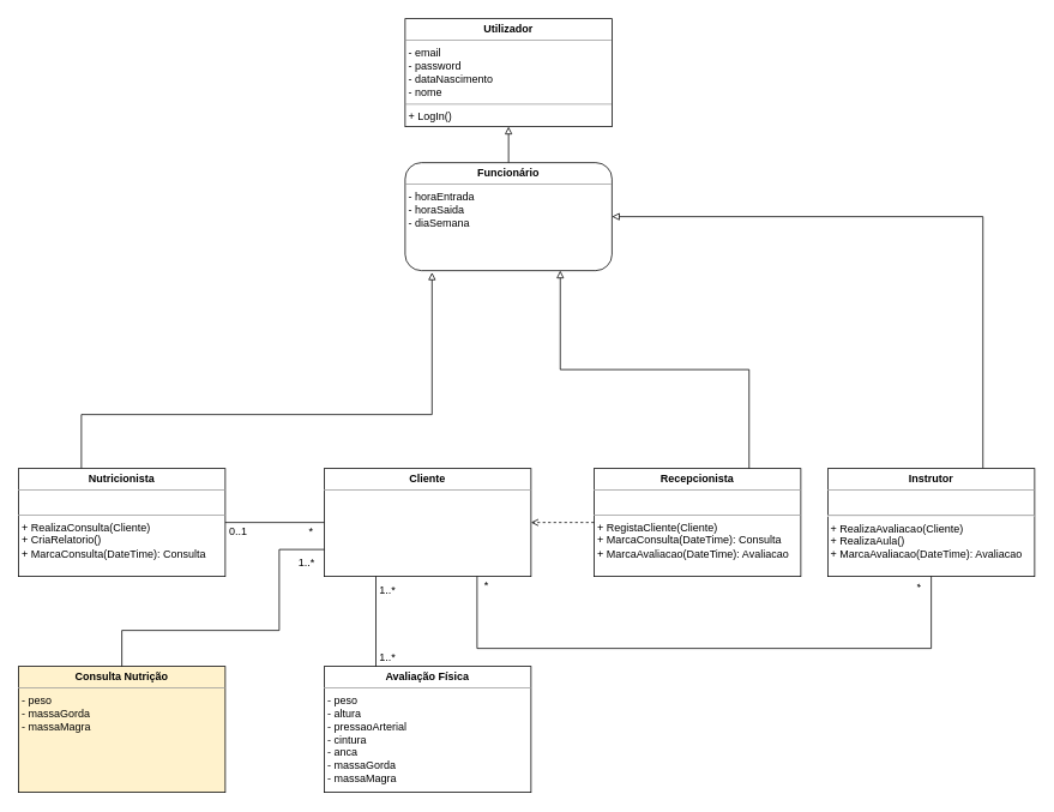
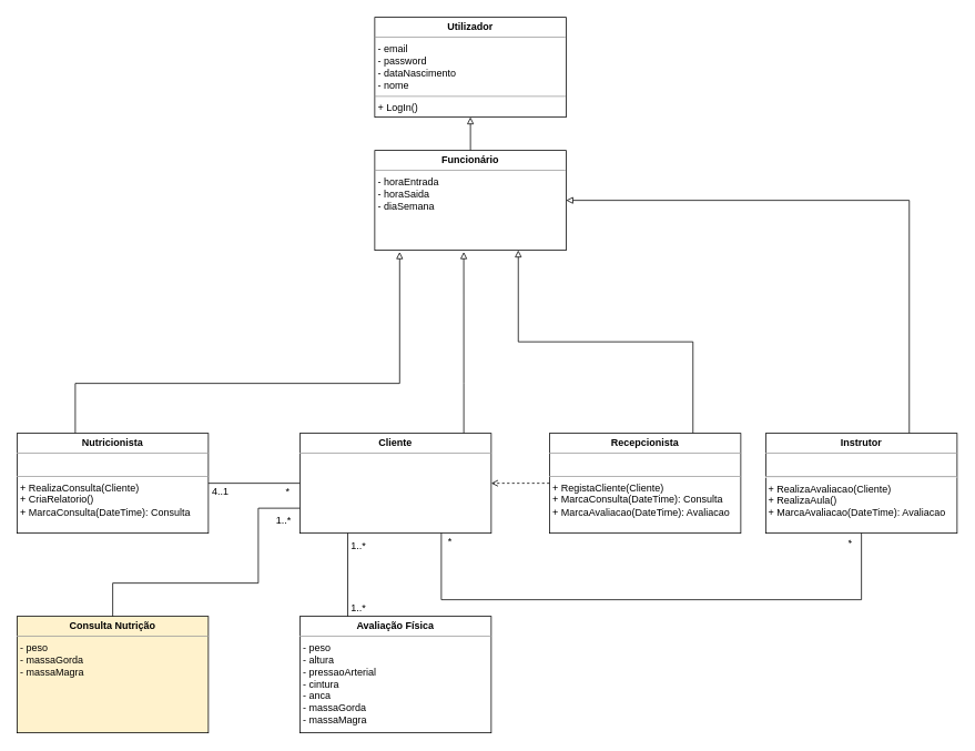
  <mxCell id="0" />
  <mxCell id="1" parent="0" />
  <mxCell id="2" style="edgeStyle=orthogonalEdgeStyle;rounded=0;orthogonalLoop=1;jettySize=auto;html=1;entryX=0.13;entryY=1.017;entryDx=0;entryDy=0;endArrow=block;endFill=0;entryPerimeter=0;" parent="1" source="3" target="20" edge="1"><mxGeometry relative="1" as="geometry"><Array as="points"><mxPoint x="90" y="460" /><mxPoint x="480" y="460" /></Array></mxGeometry></mxCell>
  <mxCell id="3" value="&lt;p style=&quot;margin: 0px ; margin-top: 4px ; text-align: center&quot;&gt;&lt;b&gt;Nutricionista&lt;/b&gt;&lt;/p&gt;&lt;hr size=&quot;1&quot;&gt;&lt;p style=&quot;margin: 0px ; margin-left: 4px&quot;&gt;&lt;br&gt;&lt;/p&gt;&lt;hr size=&quot;1&quot;&gt;&lt;p style=&quot;margin: 0px ; margin-left: 4px&quot;&gt;+ RealizaConsulta(Cliente)&lt;/p&gt;&lt;p style=&quot;margin: 0px ; margin-left: 4px&quot;&gt;+ CriaRelatorio()&lt;/p&gt;&lt;p style=&quot;margin: 0px ; margin-left: 4px&quot;&gt;+ MarcaConsulta(DateTime): Consulta&lt;/p&gt;" style="verticalAlign=top;align=left;overflow=fill;fontSize=12;fontFamily=Helvetica;html=1;" parent="1" vertex="1"><mxGeometry x="20" y="520" width="230" height="120" as="geometry" /></mxCell>
+ <mxCell id="4" style="edgeStyle=orthogonalEdgeStyle;rounded=0;orthogonalLoop=1;jettySize=auto;html=1;entryX=0.465;entryY=1.017;entryDx=0;entryDy=0;entryPerimeter=0;endArrow=block;endFill=0;" edge="1" parent="1" source="5" target="20"><mxGeometry relative="1" as="geometry"><Array as="points"><mxPoint x="557" y="460" /><mxPoint x="557" y="460" /></Array></mxGeometry></mxCell>
  <mxCell id="5" value="&lt;p style=&quot;margin: 0px ; margin-top: 4px ; text-align: center&quot;&gt;&lt;b&gt;Cliente&lt;/b&gt;&lt;/p&gt;&lt;hr size=&quot;1&quot;&gt;&lt;p style=&quot;margin: 0px ; margin-left: 4px&quot;&gt;&lt;br&gt;&lt;/p&gt;" style="verticalAlign=top;align=left;overflow=fill;fontSize=12;fontFamily=Helvetica;html=1;" parent="1" vertex="1"><mxGeometry x="360" y="520" width="230" height="120" as="geometry" /></mxCell>
  <mxCell id="6" value="" style="endArrow=none;html=1;rounded=0;entryX=0;entryY=0.5;entryDx=0;entryDy=0;exitX=1;exitY=0.5;exitDx=0;exitDy=0;" parent="1" source="3" target="5" edge="1"><mxGeometry width="50" height="50" relative="1" as="geometry"><mxPoint x="240" y="590" as="sourcePoint" /><mxPoint x="290" y="540" as="targetPoint" /></mxGeometry></mxCell>
- <mxCell id="7" value="0..1" style="text;html=1;align=center;verticalAlign=middle;resizable=0;points=[];autosize=1;strokeColor=none;fillColor=none;" parent="1" vertex="1"><mxGeometry x="244" y="580" width="40" height="20" as="geometry" /></mxCell>
+ <mxCell id="7" value="4..1" style="text;html=1;align=center;verticalAlign=middle;resizable=0;points=[];autosize=1;strokeColor=none;fillColor=none;" parent="1" vertex="1"><mxGeometry x="244" y="580" width="40" height="20" as="geometry" /></mxCell>
  <mxCell id="8" value="*" style="text;html=1;align=center;verticalAlign=middle;resizable=0;points=[];autosize=1;strokeColor=none;fillColor=none;" parent="1" vertex="1"><mxGeometry x="335" y="580" width="20" height="20" as="geometry" /></mxCell>
  <mxCell id="9" style="edgeStyle=orthogonalEdgeStyle;rounded=0;orthogonalLoop=1;jettySize=auto;html=1;entryX=1;entryY=0.5;entryDx=0;entryDy=0;endArrow=block;endFill=0;exitX=0.75;exitY=0;exitDx=0;exitDy=0;" parent="1" source="10" target="20" edge="1"><mxGeometry relative="1" as="geometry" /></mxCell>
  <mxCell id="10" value="&lt;p style=&quot;margin: 0px ; margin-top: 4px ; text-align: center&quot;&gt;&lt;b&gt;Instrutor&lt;/b&gt;&lt;/p&gt;&lt;hr size=&quot;1&quot;&gt;&lt;p style=&quot;margin: 0px ; margin-left: 4px&quot;&gt;&lt;br&gt;&lt;/p&gt;&lt;hr&gt;&amp;nbsp;+ RealizaAvaliacao(Cliente)&lt;br&gt;&amp;nbsp;+ RealizaAula()&lt;br&gt;&amp;nbsp;+ MarcaAvaliacao(DateTime): Avaliacao" style="verticalAlign=top;align=left;overflow=fill;fontSize=12;fontFamily=Helvetica;html=1;shadow=0;rounded=0;glass=0;" parent="1" vertex="1"><mxGeometry x="920" y="520" width="230" height="120" as="geometry" /></mxCell>
  <mxCell id="11" value="*" style="text;html=1;align=center;verticalAlign=middle;resizable=0;points=[];autosize=1;strokeColor=none;fillColor=none;rotation=90;" parent="1" vertex="1"><mxGeometry x="1010" y="640" width="20" height="20" as="geometry" /></mxCell>
  <mxCell id="12" style="edgeStyle=orthogonalEdgeStyle;rounded=0;orthogonalLoop=1;jettySize=auto;html=1;entryX=0.75;entryY=1;entryDx=0;entryDy=0;endArrow=block;endFill=0;exitX=0.75;exitY=0;exitDx=0;exitDy=0;" parent="1" source="13" target="20" edge="1"><mxGeometry relative="1" as="geometry" /></mxCell>
  <mxCell id="13" value="&lt;p style=&quot;margin: 0px ; margin-top: 4px ; text-align: center&quot;&gt;&lt;b&gt;Recepcionista&lt;/b&gt;&lt;/p&gt;&lt;hr size=&quot;1&quot;&gt;&lt;p style=&quot;margin: 0px ; margin-left: 4px&quot;&gt;&lt;br&gt;&lt;/p&gt;&lt;hr size=&quot;1&quot;&gt;&lt;p style=&quot;margin: 0px ; margin-left: 4px&quot;&gt;+ RegistaCliente(Cliente)&lt;/p&gt;&lt;p style=&quot;margin: 0px ; margin-left: 4px&quot;&gt;+ MarcaConsulta(DateTime): Consulta&lt;/p&gt;&lt;p style=&quot;margin: 0px ; margin-left: 4px&quot;&gt;+ MarcaAvaliacao(DateTime): Avaliacao&lt;/p&gt;" style="verticalAlign=top;align=left;overflow=fill;fontSize=12;fontFamily=Helvetica;html=1;" parent="1" vertex="1"><mxGeometry x="660" y="520" width="230" height="120" as="geometry" /></mxCell>
  <mxCell id="14" value="" style="endArrow=open;html=1;rounded=0;entryX=1;entryY=0.5;entryDx=0;entryDy=0;endFill=0;dashed=1;exitX=0;exitY=0.5;exitDx=0;exitDy=0;" parent="1" source="13" target="5" edge="1"><mxGeometry width="50" height="50" relative="1" as="geometry"><mxPoint x="650" y="580" as="sourcePoint" /><mxPoint x="300" y="680" as="targetPoint" /></mxGeometry></mxCell>
  <mxCell id="15" value="&lt;p style=&quot;margin: 0px ; margin-top: 4px ; text-align: center&quot;&gt;&lt;b&gt;Utilizador&lt;/b&gt;&lt;/p&gt;&lt;hr size=&quot;1&quot;&gt;&lt;p style=&quot;margin: 0px ; margin-left: 4px&quot;&gt;- email&lt;/p&gt;&lt;p style=&quot;margin: 0px ; margin-left: 4px&quot;&gt;- password&lt;/p&gt;&lt;p style=&quot;margin: 0px ; margin-left: 4px&quot;&gt;- dataNascimento&lt;/p&gt;&lt;p style=&quot;margin: 0px ; margin-left: 4px&quot;&gt;- nome&lt;/p&gt;&lt;hr size=&quot;1&quot;&gt;&lt;p style=&quot;margin: 0px ; margin-left: 4px&quot;&gt;+ LogIn()&lt;/p&gt;" style="verticalAlign=top;align=left;overflow=fill;fontSize=12;fontFamily=Helvetica;html=1;" parent="1" vertex="1"><mxGeometry x="450" y="20" width="230" height="120" as="geometry" /></mxCell>
  <mxCell id="16" value="&lt;p style=&quot;margin: 0px ; margin-top: 4px ; text-align: center&quot;&gt;&lt;b&gt;Avaliação Física&lt;/b&gt;&lt;/p&gt;&lt;hr size=&quot;1&quot;&gt;&lt;p style=&quot;margin: 0px ; margin-left: 4px&quot;&gt;- peso&lt;/p&gt;&lt;p style=&quot;margin: 0px ; margin-left: 4px&quot;&gt;- altura&lt;/p&gt;&lt;p style=&quot;margin: 0px ; margin-left: 4px&quot;&gt;- pressaoArterial&lt;/p&gt;&lt;p style=&quot;margin: 0px ; margin-left: 4px&quot;&gt;- cintura&lt;/p&gt;&lt;p style=&quot;margin: 0px ; margin-left: 4px&quot;&gt;- anca&lt;/p&gt;&lt;p style=&quot;margin: 0px ; margin-left: 4px&quot;&gt;- massaGorda&lt;/p&gt;&lt;p style=&quot;margin: 0px ; margin-left: 4px&quot;&gt;- massaMagra&lt;/p&gt;" style="verticalAlign=top;align=left;overflow=fill;fontSize=12;fontFamily=Helvetica;html=1;" parent="1" vertex="1"><mxGeometry x="360" y="740" width="230" height="140" as="geometry" /></mxCell>
  <mxCell id="17" value="" style="endArrow=none;html=1;rounded=0;entryX=0.25;entryY=1;entryDx=0;entryDy=0;exitX=0.25;exitY=0;exitDx=0;exitDy=0;" parent="1" source="16" target="5" edge="1"><mxGeometry width="50" height="50" relative="1" as="geometry"><mxPoint x="400" y="720" as="sourcePoint" /><mxPoint x="450" y="670" as="targetPoint" /></mxGeometry></mxCell>
  <mxCell id="18" value="1..*" style="text;html=1;align=center;verticalAlign=middle;resizable=0;points=[];autosize=1;strokeColor=none;fillColor=none;" parent="1" vertex="1"><mxGeometry x="415" y="720" width="30" height="20" as="geometry" /></mxCell>
  <mxCell id="19" style="edgeStyle=orthogonalEdgeStyle;rounded=0;orthogonalLoop=1;jettySize=auto;html=1;entryX=0.5;entryY=1;entryDx=0;entryDy=0;endArrow=block;endFill=0;" edge="1" parent="1" source="20" target="15"><mxGeometry relative="1" as="geometry" /></mxCell>
- <mxCell id="20" value="&lt;p style=&quot;margin: 0px ; margin-top: 4px ; text-align: center&quot;&gt;&lt;b&gt;Funcionário&lt;/b&gt;&lt;/p&gt;&lt;hr size=&quot;1&quot;&gt;&lt;p style=&quot;margin: 0px ; margin-left: 4px&quot;&gt;- horaEntrada&lt;/p&gt;&lt;p style=&quot;margin: 0px ; margin-left: 4px&quot;&gt;- horaSaida&lt;/p&gt;&lt;p style=&quot;margin: 0px ; margin-left: 4px&quot;&gt;- diaSemana&lt;/p&gt;" style="verticalAlign=top;align=left;overflow=fill;fontSize=12;fontFamily=Helvetica;html=1;rounded=1;" parent="1" vertex="1"><mxGeometry x="450" y="180" width="230" height="120" as="geometry" /></mxCell>
+ <mxCell id="20" value="&lt;p style=&quot;margin: 0px ; margin-top: 4px ; text-align: center&quot;&gt;&lt;b&gt;Funcionário&lt;/b&gt;&lt;/p&gt;&lt;hr size=&quot;1&quot;&gt;&lt;p style=&quot;margin: 0px ; margin-left: 4px&quot;&gt;- horaEntrada&lt;/p&gt;&lt;p style=&quot;margin: 0px ; margin-left: 4px&quot;&gt;- horaSaida&lt;/p&gt;&lt;p style=&quot;margin: 0px ; margin-left: 4px&quot;&gt;- diaSemana&lt;/p&gt;" style="verticalAlign=top;align=left;overflow=fill;fontSize=12;fontFamily=Helvetica;html=1;" parent="1" vertex="1"><mxGeometry x="450" y="180" width="230" height="120" as="geometry" /></mxCell>
  <mxCell id="21" value="&lt;p style=&quot;margin: 0px ; margin-top: 4px ; text-align: center&quot;&gt;&lt;b&gt;Consulta Nutrição&lt;/b&gt;&lt;/p&gt;&lt;hr size=&quot;1&quot;&gt;&lt;p style=&quot;margin: 0px ; margin-left: 4px&quot;&gt;- peso&lt;/p&gt;&lt;p style=&quot;margin: 0px ; margin-left: 4px&quot;&gt;- massaGorda&lt;/p&gt;&lt;p style=&quot;margin: 0px ; margin-left: 4px&quot;&gt;- massaMagra&lt;/p&gt;" style="verticalAlign=top;align=left;overflow=fill;fontSize=12;fontFamily=Helvetica;html=1;fillColor=#fff2cc;" parent="1" vertex="1"><mxGeometry x="20" y="740" width="230" height="140" as="geometry" /></mxCell>
  <mxCell id="22" value="" style="endArrow=none;html=1;rounded=0;entryX=0;entryY=0.75;entryDx=0;entryDy=0;exitX=0.5;exitY=0;exitDx=0;exitDy=0;" parent="1" source="21" target="5" edge="1"><mxGeometry width="50" height="50" relative="1" as="geometry"><mxPoint x="260" y="710" as="sourcePoint" /><mxPoint x="310" y="660" as="targetPoint" /><Array as="points"><mxPoint x="135" y="700" /><mxPoint x="310" y="700" /><mxPoint x="310" y="610" /></Array></mxGeometry></mxCell>
  <mxCell id="23" value="*" style="text;html=1;align=center;verticalAlign=middle;resizable=0;points=[];autosize=1;strokeColor=none;fillColor=none;" parent="1" vertex="1"><mxGeometry x="530" y="640" width="20" height="20" as="geometry" /></mxCell>
  <mxCell id="24" value="" style="endArrow=none;html=1;rounded=0;exitX=0.5;exitY=1;exitDx=0;exitDy=0;" edge="1" parent="1" source="10"><mxGeometry width="50" height="50" relative="1" as="geometry"><mxPoint x="1035" y="640" as="sourcePoint" /><mxPoint x="530" y="640" as="targetPoint" /><Array as="points"><mxPoint x="1035" y="720" /><mxPoint x="530" y="720" /></Array></mxGeometry></mxCell>
  <mxCell id="25" value="1..*" style="text;html=1;align=center;verticalAlign=middle;resizable=0;points=[];autosize=1;strokeColor=none;fillColor=none;" vertex="1" parent="1"><mxGeometry x="410" y="640" width="40" height="30" as="geometry" /></mxCell>
  <mxCell id="26" value="1..*" style="text;html=1;align=center;verticalAlign=middle;resizable=0;points=[];autosize=1;strokeColor=none;fillColor=none;shadow=0;" vertex="1" parent="1"><mxGeometry x="320" y="610" width="40" height="30" as="geometry" /></mxCell>
